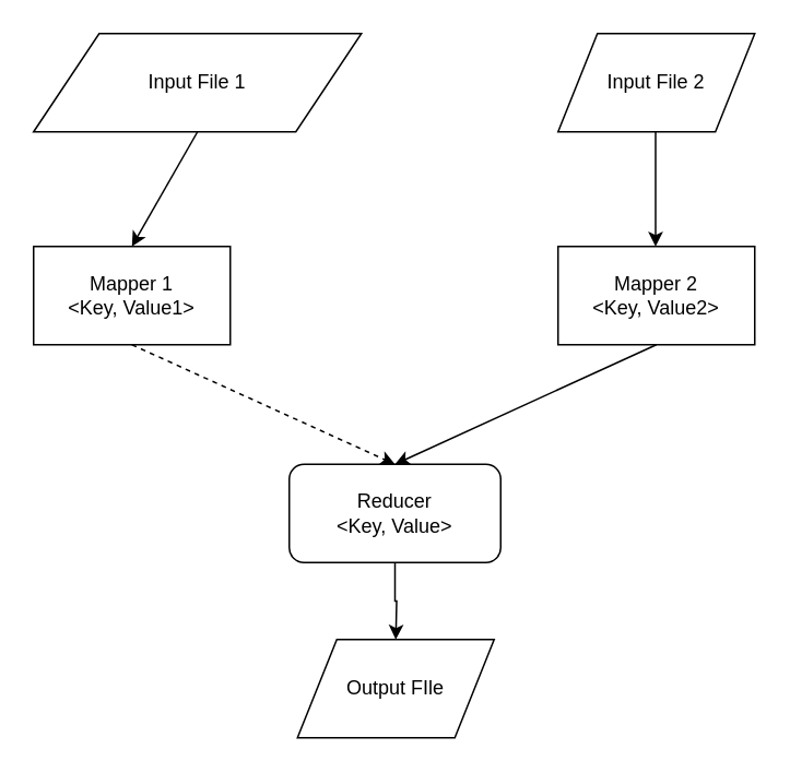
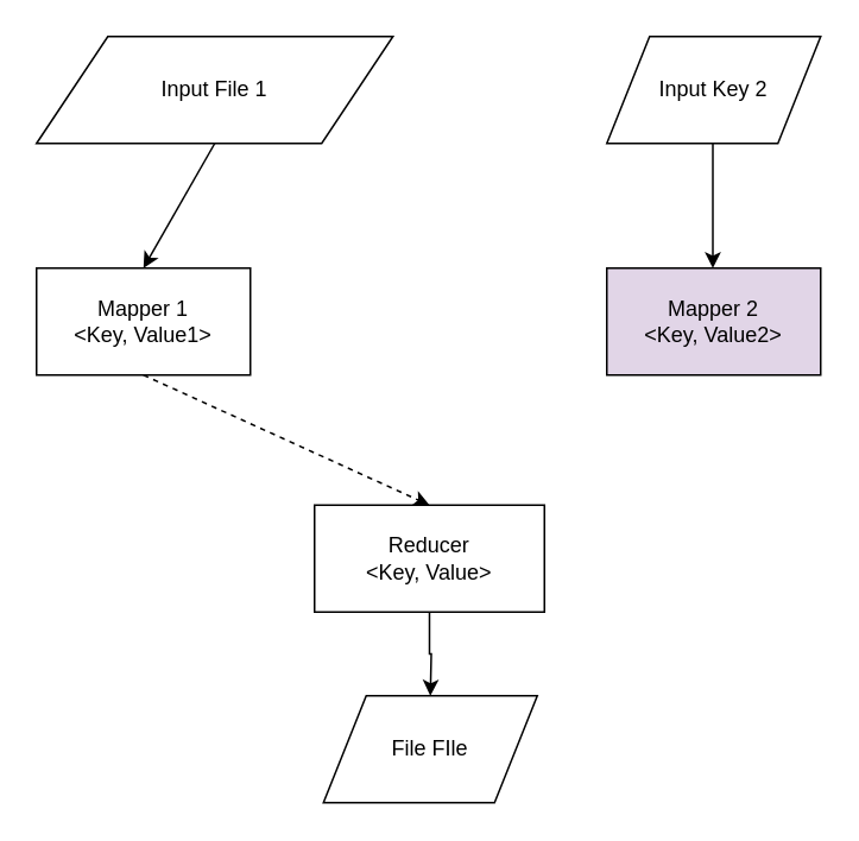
  <mxCell id="0" />
  <mxCell id="1" parent="0" />
  <mxCell id="2" value="Input File 1" style="shape=parallelogram;perimeter=parallelogramPerimeter;whiteSpace=wrap;html=1;rounded=0;" vertex="1" parent="1"><mxGeometry x="20" y="20" width="200" height="60" as="geometry" /></mxCell>
- <mxCell id="3" value="Input File 2" style="shape=parallelogram;perimeter=parallelogramPerimeter;whiteSpace=wrap;html=1;rounded=0;" vertex="1" parent="1"><mxGeometry x="340" y="20" width="120" height="60" as="geometry" /></mxCell>
+ <mxCell id="3" value="Input Key 2" style="shape=parallelogram;perimeter=parallelogramPerimeter;whiteSpace=wrap;html=1;rounded=0;" vertex="1" parent="1"><mxGeometry x="340" y="20" width="120" height="60" as="geometry" /></mxCell>
  <mxCell id="4" value="" style="endArrow=classic;html=1;exitX=0.5;exitY=1;exitDx=0;exitDy=0;" edge="1" parent="1" source="2"><mxGeometry width="50" height="50" relative="1" as="geometry"><mxPoint x="50" y="200" as="sourcePoint" /><mxPoint x="80" y="150" as="targetPoint" /></mxGeometry></mxCell>
  <mxCell id="5" value="" style="endArrow=classic;html=1;exitX=0.5;exitY=1;exitDx=0;exitDy=0;" edge="1" parent="1"><mxGeometry width="50" height="50" relative="1" as="geometry"><mxPoint x="399.5" y="80" as="sourcePoint" /><mxPoint x="399.5" y="150" as="targetPoint" /></mxGeometry></mxCell>
  <mxCell id="6" value="&lt;div&gt;Mapper 1&lt;br&gt;&lt;/div&gt;&lt;div&gt;&amp;lt;Key, Value1&amp;gt;&lt;br&gt;&lt;/div&gt;" style="rounded=0;whiteSpace=wrap;html=1;" vertex="1" parent="1"><mxGeometry x="20" y="150" width="120" height="60" as="geometry" /></mxCell>
- <mxCell id="7" value="&lt;div&gt;Mapper 2&lt;/div&gt;&lt;div&gt;&amp;lt;Key, Value2&amp;gt;&lt;br&gt;&lt;/div&gt;" style="rounded=0;whiteSpace=wrap;html=1;" vertex="1" parent="1"><mxGeometry x="340" y="150" width="120" height="60" as="geometry" /></mxCell>
+ <mxCell id="7" value="&lt;div&gt;Mapper 2&lt;/div&gt;&lt;div&gt;&amp;lt;Key, Value2&amp;gt;&lt;br&gt;&lt;/div&gt;" style="rounded=0;whiteSpace=wrap;html=1;fillColor=#e1d5e7;" vertex="1" parent="1"><mxGeometry x="340" y="150" width="120" height="60" as="geometry" /></mxCell>
  <mxCell id="8" style="edgeStyle=orthogonalEdgeStyle;rounded=0;orthogonalLoop=1;jettySize=auto;html=1;exitX=0.5;exitY=1;exitDx=0;exitDy=0;" edge="1" parent="1" source="9"><mxGeometry relative="1" as="geometry"><mxPoint x="241" y="390" as="targetPoint" /></mxGeometry></mxCell>
- <mxCell id="9" value="&lt;div&gt;Reducer&lt;/div&gt;&lt;div&gt;&amp;lt;Key, Value&amp;gt;&lt;br&gt;&lt;/div&gt;" style="whiteSpace=wrap;html=1;strokeColor=#000000;rounded=1;" vertex="1" parent="1"><mxGeometry x="176" y="283" width="129" height="60" as="geometry" /></mxCell>
+ <mxCell id="9" value="&lt;div&gt;Reducer&lt;/div&gt;&lt;div&gt;&amp;lt;Key, Value&amp;gt;&lt;br&gt;&lt;/div&gt;" style="rounded=0;whiteSpace=wrap;html=1;strokeColor=#000000;" vertex="1" parent="1"><mxGeometry x="176" y="283" width="129" height="60" as="geometry" /></mxCell>
  <mxCell id="10" value="" style="endArrow=classic;html=1;exitX=0.5;exitY=1;exitDx=0;exitDy=0;entryX=0.5;entryY=0;entryDx=0;entryDy=0;dashed=1;" edge="1" parent="1" source="6" target="9"><mxGeometry width="50" height="50" relative="1" as="geometry"><mxPoint x="-40" y="370" as="sourcePoint" /><mxPoint x="10" y="320" as="targetPoint" /></mxGeometry></mxCell>
- <mxCell id="11" value="" style="endArrow=classic;html=1;exitX=0.5;exitY=1;exitDx=0;exitDy=0;entryX=0.5;entryY=0;entryDx=0;entryDy=0;" edge="1" parent="1" source="7" target="9"><mxGeometry width="50" height="50" relative="1" as="geometry"><mxPoint x="380" y="300" as="sourcePoint" /><mxPoint x="430" y="250" as="targetPoint" /></mxGeometry></mxCell>
- <mxCell id="12" value="Output FIle" style="shape=parallelogram;perimeter=parallelogramPerimeter;whiteSpace=wrap;html=1;rounded=0;strokeColor=#000000;" vertex="1" parent="1"><mxGeometry x="181" y="390" width="120" height="60" as="geometry" /></mxCell>
+ <mxCell id="12" value="File FIle" style="shape=parallelogram;perimeter=parallelogramPerimeter;whiteSpace=wrap;html=1;rounded=0;strokeColor=#000000;" vertex="1" parent="1"><mxGeometry x="181" y="390" width="120" height="60" as="geometry" /></mxCell>
